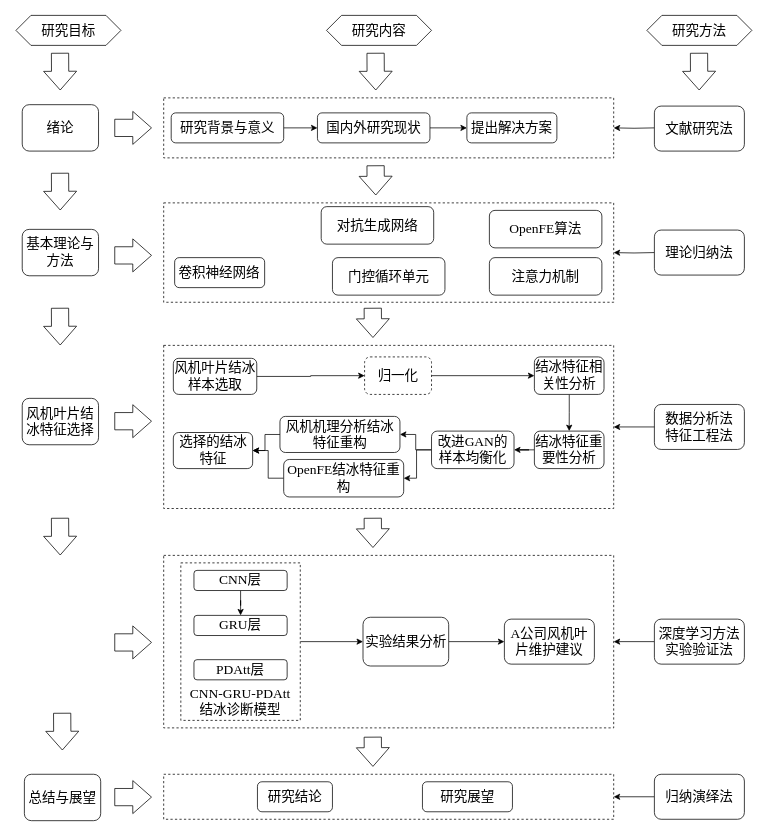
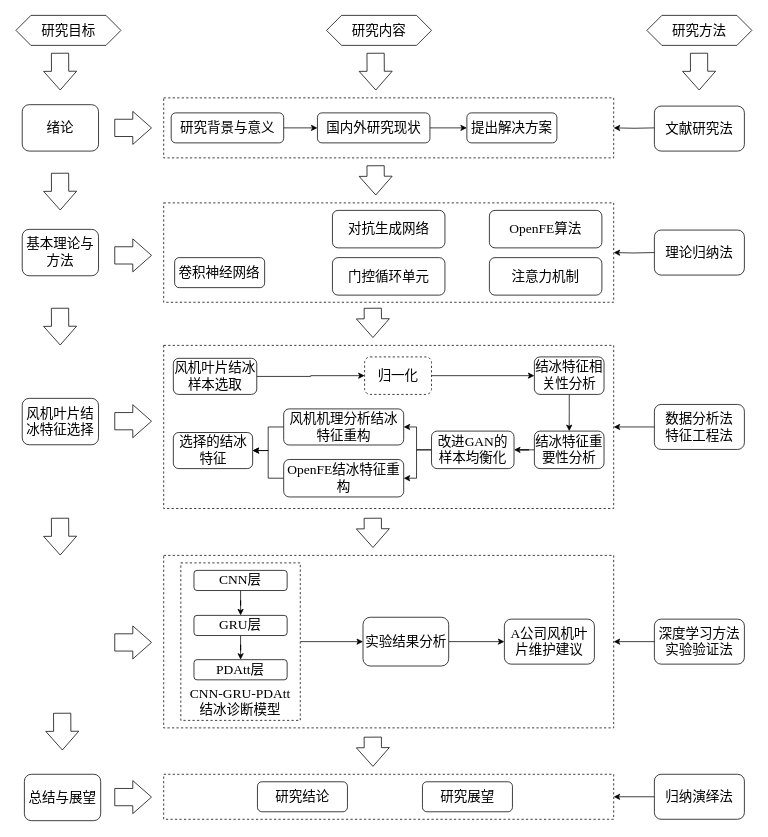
  <mxCell id="0" />
  <mxCell id="1" parent="0" />
  <mxCell id="2" value="" style="rounded=0;whiteSpace=wrap;html=1;dashed=1;" parent="1" vertex="1"><mxGeometry x="217.75" y="460" width="600" height="217.5" as="geometry" /></mxCell>
  <mxCell id="3" value="" style="rounded=0;whiteSpace=wrap;html=1;dashed=1;" parent="1" vertex="1"><mxGeometry x="217.75" y="740" width="600" height="230" as="geometry" /></mxCell>
  <mxCell id="4" style="edgeStyle=orthogonalEdgeStyle;rounded=0;orthogonalLoop=1;jettySize=auto;html=1;exitX=1;exitY=0.5;exitDx=0;exitDy=0;entryX=0;entryY=0.5;entryDx=0;entryDy=0;" parent="1" source="5" target="22" edge="1"><mxGeometry relative="1" as="geometry" /></mxCell>
  <mxCell id="5" value="" style="rounded=0;whiteSpace=wrap;html=1;dashed=1;" parent="1" vertex="1"><mxGeometry x="240.62" y="750" width="159.25" height="210" as="geometry" /></mxCell>
  <mxCell id="6" value="" style="rounded=0;whiteSpace=wrap;html=1;dashed=1;" parent="1" vertex="1"><mxGeometry x="217.75" y="1031.87" width="600" height="60" as="geometry" /></mxCell>
  <mxCell id="7" value="" style="rounded=0;whiteSpace=wrap;html=1;dashed=1;" parent="1" vertex="1"><mxGeometry x="217.75" y="270" width="600" height="132.5" as="geometry" /></mxCell>
  <mxCell id="8" value="" style="rounded=0;whiteSpace=wrap;html=1;dashed=1;" parent="1" vertex="1"><mxGeometry x="217.75" y="130" width="600" height="80" as="geometry" /></mxCell>
  <mxCell id="9" value="&lt;font face=&quot;SimSun&quot; style=&quot;font-size: 18px;&quot;&gt;研究目标&lt;/font&gt;" style="shape=hexagon;perimeter=hexagonPerimeter2;whiteSpace=wrap;html=1;fixedSize=1;" parent="1" vertex="1"><mxGeometry x="20.76" y="20" width="140" height="40" as="geometry" /></mxCell>
  <mxCell id="10" style="edgeStyle=orthogonalEdgeStyle;rounded=0;orthogonalLoop=1;jettySize=auto;html=1;entryX=0;entryY=0.5;entryDx=0;entryDy=0;" parent="1" source="11" target="14" edge="1"><mxGeometry relative="1" as="geometry" /></mxCell>
  <mxCell id="11" value="&lt;font face=&quot;SimSun&quot; style=&quot;font-size: 18px;&quot;&gt;研究背景与意义&lt;/font&gt;" style="rounded=1;whiteSpace=wrap;html=1;" parent="1" vertex="1"><mxGeometry x="227.75" y="150" width="150" height="40" as="geometry" /></mxCell>
  <mxCell id="12" value="&lt;span style=&quot;font-size: 18px;&quot;&gt;&lt;font face=&quot;SimSun&quot;&gt;提出解决方案&lt;/font&gt;&lt;/span&gt;" style="rounded=1;whiteSpace=wrap;html=1;" parent="1" vertex="1"><mxGeometry x="622" y="150" width="120" height="40" as="geometry" /></mxCell>
  <mxCell id="13" style="edgeStyle=orthogonalEdgeStyle;rounded=0;orthogonalLoop=1;jettySize=auto;html=1;" parent="1" source="14" target="12" edge="1"><mxGeometry relative="1" as="geometry" /></mxCell>
  <mxCell id="14" value="&lt;font face=&quot;SimSun&quot; style=&quot;font-size: 18px;&quot;&gt;国内外研究现状&lt;/font&gt;" style="rounded=1;whiteSpace=wrap;html=1;" parent="1" vertex="1"><mxGeometry x="422.75" y="150" width="150" height="40" as="geometry" /></mxCell>
  <mxCell id="15" value="&lt;font face=&quot;Times New Roman&quot; style=&quot;font-size: 18px;&quot;&gt;OpenFE&lt;/font&gt;&lt;font face=&quot;SimSun&quot; style=&quot;font-size: 18px;&quot;&gt;算法&lt;/font&gt;" style="rounded=1;whiteSpace=wrap;html=1;" parent="1" vertex="1"><mxGeometry x="652" y="280" width="150" height="50" as="geometry" /></mxCell>
  <mxCell id="16" value="&lt;span style=&quot;font-size: 18px;&quot;&gt;&lt;font face=&quot;SimSun&quot;&gt;卷积神经网络&lt;/font&gt;&lt;/span&gt;" style="rounded=1;whiteSpace=wrap;html=1;" parent="1" vertex="1"><mxGeometry x="232.37" y="343" width="120" height="40" as="geometry" /></mxCell>
  <mxCell id="17" value="&lt;span style=&quot;font-size: 18px;&quot;&gt;&lt;font face=&quot;SimSun&quot;&gt;门控循环单元&lt;/font&gt;&lt;/span&gt;" style="rounded=1;whiteSpace=wrap;html=1;" parent="1" vertex="1"><mxGeometry x="442.75" y="343" width="150" height="50" as="geometry" /></mxCell>
  <mxCell id="18" value="&lt;span style=&quot;font-size: 18px;&quot;&gt;&lt;font face=&quot;SimSun&quot;&gt;注意力机制&lt;/font&gt;&lt;/span&gt;" style="rounded=1;whiteSpace=wrap;html=1;" parent="1" vertex="1"><mxGeometry x="652" y="343" width="150" height="50" as="geometry" /></mxCell>
  <mxCell id="19" style="edgeStyle=orthogonalEdgeStyle;rounded=0;orthogonalLoop=1;jettySize=auto;html=1;entryX=1;entryY=0.5;entryDx=0;entryDy=0;" parent="1" source="20" target="42" edge="1"><mxGeometry relative="1" as="geometry" /></mxCell>
  <mxCell id="20" value="&lt;span style=&quot;font-size: 18px;&quot;&gt;&lt;font face=&quot;Times New Roman&quot;&gt;OpenFE&lt;/font&gt;&lt;font face=&quot;SimSun&quot;&gt;结冰特征重构&lt;/font&gt;&lt;/span&gt;" style="rounded=1;whiteSpace=wrap;html=1;" parent="1" vertex="1"><mxGeometry x="377.75" y="612.12" width="160" height="50" as="geometry" /></mxCell>
  <mxCell id="21" style="edgeStyle=orthogonalEdgeStyle;rounded=0;orthogonalLoop=1;jettySize=auto;html=1;entryX=0;entryY=0.5;entryDx=0;entryDy=0;" parent="1" source="22" target="28" edge="1"><mxGeometry relative="1" as="geometry" /></mxCell>
  <mxCell id="22" value="&lt;span style=&quot;font-size: 18px;&quot;&gt;&lt;font face=&quot;SimSun&quot;&gt;实验结果分析&lt;/font&gt;&lt;/span&gt;" style="rounded=1;whiteSpace=wrap;html=1;" parent="1" vertex="1"><mxGeometry x="483.5" y="822.5" width="114.25" height="65" as="geometry" /></mxCell>
- <mxCell id="23" value="&lt;span style=&quot;font-size: 18px;&quot;&gt;&lt;font face=&quot;宋体&quot;&gt;研究结论&lt;/font&gt;&lt;/span&gt;" style="rounded=1;whiteSpace=wrap;html=1;" parent="1" vertex="1"><mxGeometry x="342.75" y="1041.87" width="100" height="40" as="geometry" /></mxCell>
+ <mxCell id="23" value="&lt;span style=&quot;font-size: 18px;&quot;&gt;&lt;font face=&quot;宋体&quot;&gt;研究结论&lt;/font&gt;&lt;/span&gt;" style="rounded=1;whiteSpace=wrap;html=1;" parent="1" vertex="1"><mxGeometry x="342.75" y="1041.87" width="120" height="40" as="geometry" /></mxCell>
  <mxCell id="24" value="&lt;span style=&quot;font-size: 18px;&quot;&gt;&lt;font face=&quot;SimSun&quot;&gt;研究展望&lt;/font&gt;&lt;/span&gt;" style="rounded=1;whiteSpace=wrap;html=1;" parent="1" vertex="1"><mxGeometry x="562.75" y="1041.87" width="120" height="40" as="geometry" /></mxCell>
  <mxCell id="25" style="edgeStyle=orthogonalEdgeStyle;rounded=0;orthogonalLoop=1;jettySize=auto;html=1;entryX=1;entryY=0.5;entryDx=0;entryDy=0;" parent="1" source="26" target="42" edge="1"><mxGeometry relative="1" as="geometry" /></mxCell>
- <mxCell id="26" value="&lt;span style=&quot;font-size: 18px;&quot;&gt;&lt;font face=&quot;SimSun&quot;&gt;风机机理分析结冰特征重构&lt;/font&gt;&lt;/span&gt;" style="rounded=1;whiteSpace=wrap;html=1;" parent="1" vertex="1"><mxGeometry x="372.75" y="554.69" width="160" height="48.13" as="geometry" /></mxCell>
+ <mxCell id="26" value="&lt;span style=&quot;font-size: 18px;&quot;&gt;&lt;font face=&quot;SimSun&quot;&gt;风机机理分析结冰特征重构&lt;/font&gt;&lt;/span&gt;" style="rounded=1;whiteSpace=wrap;html=1;" parent="1" vertex="1"><mxGeometry x="377.75" y="544.69" width="160" height="48.13" as="geometry" /></mxCell>
  <mxCell id="27" value="&lt;span style=&quot;font-size: 18px;&quot;&gt;&lt;font face=&quot;Times New Roman&quot;&gt;CNN-GRU-PDAtt&lt;/font&gt;&lt;font face=&quot;SimSun&quot;&gt;结冰诊断模型&lt;/font&gt;&lt;/span&gt;" style="rounded=1;whiteSpace=wrap;html=1;opacity=0;" parent="1" vertex="1"><mxGeometry x="246.32" y="915" width="147.85" height="40" as="geometry" /></mxCell>
  <mxCell id="28" value="&lt;span style=&quot;font-size: 18px;&quot;&gt;&lt;font face=&quot;SimSun&quot;&gt;A公司风机叶片维护建议&lt;/font&gt;&lt;/span&gt;" style="rounded=1;whiteSpace=wrap;html=1;" parent="1" vertex="1"><mxGeometry x="672" y="825" width="120" height="60" as="geometry" /></mxCell>
  <mxCell id="29" value="&lt;span style=&quot;font-size: 18px;&quot;&gt;&lt;font face=&quot;SimSun&quot;&gt;风机叶片结冰特征选择&lt;/font&gt;&lt;/span&gt;" style="rounded=1;whiteSpace=wrap;html=1;" parent="1" vertex="1"><mxGeometry x="29.13" y="530.63" width="101.75" height="61.87" as="geometry" /></mxCell>
  <mxCell id="30" value="&lt;span style=&quot;font-size: 18px;&quot;&gt;&lt;font face=&quot;SimSun&quot;&gt;基本理论与方法&lt;/font&gt;&lt;/span&gt;" style="rounded=1;whiteSpace=wrap;html=1;" parent="1" vertex="1"><mxGeometry x="29.13" y="305.32" width="101.75" height="61.87" as="geometry" /></mxCell>
  <mxCell id="31" value="&lt;span style=&quot;font-size: 18px;&quot;&gt;&lt;font face=&quot;SimSun&quot;&gt;绪论&lt;/font&gt;&lt;/span&gt;" style="rounded=1;whiteSpace=wrap;html=1;" parent="1" vertex="1"><mxGeometry x="29.13" y="139.07" width="101.75" height="61.87" as="geometry" /></mxCell>
  <mxCell id="32" value="&lt;span style=&quot;font-size: 18px;&quot;&gt;&lt;font face=&quot;SimSun&quot;&gt;总结与展望&lt;/font&gt;&lt;/span&gt;" style="rounded=1;whiteSpace=wrap;html=1;" parent="1" vertex="1"><mxGeometry x="32" y="1031.87" width="101.75" height="61.87" as="geometry" /></mxCell>
  <mxCell id="33" value="" style="shape=flexArrow;endArrow=classic;html=1;rounded=0;width=23;endSize=7.98;" parent="1" edge="1"><mxGeometry width="50" height="50" relative="1" as="geometry"><mxPoint x="79.53" y="230" as="sourcePoint" /><mxPoint x="79.78" y="280" as="targetPoint" /></mxGeometry></mxCell>
  <mxCell id="34" value="" style="shape=flexArrow;endArrow=classic;html=1;rounded=0;width=23;endSize=7.98;" parent="1" edge="1"><mxGeometry width="50" height="50" relative="1" as="geometry"><mxPoint x="79.51" y="410" as="sourcePoint" /><mxPoint x="79.76" y="460" as="targetPoint" /></mxGeometry></mxCell>
  <mxCell id="35" value="" style="shape=flexArrow;endArrow=classic;html=1;rounded=0;width=23;endSize=7.98;" parent="1" edge="1"><mxGeometry width="50" height="50" relative="1" as="geometry"><mxPoint x="79.53" y="690" as="sourcePoint" /><mxPoint x="79.78" y="740" as="targetPoint" /></mxGeometry></mxCell>
  <mxCell id="36" value="" style="shape=flexArrow;endArrow=classic;html=1;rounded=0;width=23;endSize=7.98;" parent="1" edge="1"><mxGeometry width="50" height="50" relative="1" as="geometry"><mxPoint x="82.38" y="950" as="sourcePoint" /><mxPoint x="82.63" y="1000" as="targetPoint" /></mxGeometry></mxCell>
  <mxCell id="37" value="" style="shape=flexArrow;endArrow=classic;html=1;rounded=0;width=23;endSize=7.98;" parent="1" edge="1"><mxGeometry width="50" height="50" relative="1" as="geometry"><mxPoint x="152" y="170" as="sourcePoint" /><mxPoint x="202" y="170" as="targetPoint" /></mxGeometry></mxCell>
  <mxCell id="38" value="" style="shape=flexArrow;endArrow=classic;html=1;rounded=0;width=23;endSize=7.98;" parent="1" edge="1"><mxGeometry width="50" height="50" relative="1" as="geometry"><mxPoint x="152" y="340" as="sourcePoint" /><mxPoint x="202" y="340" as="targetPoint" /></mxGeometry></mxCell>
  <mxCell id="39" value="" style="shape=flexArrow;endArrow=classic;html=1;rounded=0;width=23;endSize=7.98;" parent="1" edge="1"><mxGeometry width="50" height="50" relative="1" as="geometry"><mxPoint x="152" y="561.09" as="sourcePoint" /><mxPoint x="202" y="561.09" as="targetPoint" /></mxGeometry></mxCell>
  <mxCell id="40" value="" style="shape=flexArrow;endArrow=classic;html=1;rounded=0;width=23;endSize=7.98;" parent="1" edge="1"><mxGeometry width="50" height="50" relative="1" as="geometry"><mxPoint x="152" y="856.07" as="sourcePoint" /><mxPoint x="202" y="856.07" as="targetPoint" /></mxGeometry></mxCell>
  <mxCell id="41" value="" style="shape=flexArrow;endArrow=classic;html=1;rounded=0;width=23;endSize=7.98;" parent="1" edge="1"><mxGeometry width="50" height="50" relative="1" as="geometry"><mxPoint x="152" y="1062.31" as="sourcePoint" /><mxPoint x="202" y="1062.31" as="targetPoint" /></mxGeometry></mxCell>
  <mxCell id="42" value="&lt;span style=&quot;font-size: 18px;&quot;&gt;&lt;font face=&quot;SimSun&quot;&gt;选择的结冰特征&lt;/font&gt;&lt;/span&gt;" style="rounded=1;whiteSpace=wrap;html=1;" parent="1" vertex="1"><mxGeometry x="230.62" y="576.18" width="105.75" height="48.13" as="geometry" /></mxCell>
- <mxCell id="43" value="&lt;span style=&quot;font-size: 18px;&quot;&gt;&lt;font face=&quot;SimSun&quot;&gt;对抗生成网络&lt;/font&gt;&lt;/span&gt;" style="rounded=1;whiteSpace=wrap;html=1;" parent="1" vertex="1"><mxGeometry x="427.75" y="275" width="150" height="50" as="geometry" /></mxCell>
+ <mxCell id="43" value="&lt;span style=&quot;font-size: 18px;&quot;&gt;&lt;font face=&quot;SimSun&quot;&gt;对抗生成网络&lt;/font&gt;&lt;/span&gt;" style="rounded=1;whiteSpace=wrap;html=1;" parent="1" vertex="1"><mxGeometry x="442.75" y="280" width="150" height="50" as="geometry" /></mxCell>
  <mxCell id="44" value="" style="shape=flexArrow;endArrow=classic;html=1;rounded=0;width=23;endSize=7.98;" parent="1" edge="1"><mxGeometry width="50" height="50" relative="1" as="geometry"><mxPoint x="79.53" y="70" as="sourcePoint" /><mxPoint x="79.78" y="120" as="targetPoint" /></mxGeometry></mxCell>
  <mxCell id="45" value="" style="shape=flexArrow;endArrow=classic;html=1;rounded=0;width=23;endSize=7.98;" parent="1" edge="1"><mxGeometry width="50" height="50" relative="1" as="geometry"><mxPoint x="500.28" y="70" as="sourcePoint" /><mxPoint x="500.53" y="120" as="targetPoint" /></mxGeometry></mxCell>
  <mxCell id="46" value="" style="shape=flexArrow;endArrow=classic;html=1;rounded=0;width=23;endSize=7.98;" parent="1" edge="1"><mxGeometry width="50" height="50" relative="1" as="geometry"><mxPoint x="500.28" y="220" as="sourcePoint" /><mxPoint x="500.53" y="260" as="targetPoint" /></mxGeometry></mxCell>
  <mxCell id="47" value="" style="shape=flexArrow;endArrow=classic;html=1;rounded=0;width=23;endSize=7.98;" parent="1" edge="1"><mxGeometry width="50" height="50" relative="1" as="geometry"><mxPoint x="496.52" y="410" as="sourcePoint" /><mxPoint x="496.77" y="450" as="targetPoint" /></mxGeometry></mxCell>
  <mxCell id="48" value="" style="shape=flexArrow;endArrow=classic;html=1;rounded=0;width=23;endSize=7.98;" parent="1" edge="1"><mxGeometry width="50" height="50" relative="1" as="geometry"><mxPoint x="496.52" y="690" as="sourcePoint" /><mxPoint x="496.77" y="730" as="targetPoint" /></mxGeometry></mxCell>
  <mxCell id="49" value="" style="shape=flexArrow;endArrow=classic;html=1;rounded=0;width=23;endSize=7.98;" parent="1" edge="1"><mxGeometry width="50" height="50" relative="1" as="geometry"><mxPoint x="496.52" y="981.87" as="sourcePoint" /><mxPoint x="496.77" y="1021.87" as="targetPoint" /></mxGeometry></mxCell>
  <mxCell id="50" value="&lt;span style=&quot;font-size: 18px;&quot;&gt;&lt;font face=&quot;Times New Roman&quot;&gt;PDAtt&lt;/font&gt;&lt;font face=&quot;SimSun&quot;&gt;层&lt;/font&gt;&lt;/span&gt;" style="rounded=1;whiteSpace=wrap;html=1;" parent="1" vertex="1"><mxGeometry x="258.12" y="879.07" width="124.25" height="26.87" as="geometry" /></mxCell>
+ <mxCell id="51" style="edgeStyle=orthogonalEdgeStyle;rounded=0;orthogonalLoop=1;jettySize=auto;html=1;" parent="1" source="52" target="50" edge="1"><mxGeometry relative="1" as="geometry" /></mxCell>
  <mxCell id="52" value="&lt;span style=&quot;font-size: 18px;&quot;&gt;&lt;font face=&quot;Times New Roman&quot;&gt;GRU&lt;/font&gt;&lt;font face=&quot;SimSun&quot;&gt;层&lt;/font&gt;&lt;/span&gt;" style="rounded=1;whiteSpace=wrap;html=1;" parent="1" vertex="1"><mxGeometry x="258.12" y="820" width="124.25" height="26.87" as="geometry" /></mxCell>
  <mxCell id="53" style="edgeStyle=orthogonalEdgeStyle;rounded=0;orthogonalLoop=1;jettySize=auto;html=1;" parent="1" source="54" target="52" edge="1"><mxGeometry relative="1" as="geometry" /></mxCell>
  <mxCell id="54" value="&lt;span style=&quot;font-size: 18px;&quot;&gt;&lt;font face=&quot;Times New Roman&quot;&gt;CNN&lt;/font&gt;&lt;font face=&quot;SimSun&quot;&gt;层&lt;/font&gt;&lt;/span&gt;" style="rounded=1;whiteSpace=wrap;html=1;" parent="1" vertex="1"><mxGeometry x="258.12" y="760" width="124.25" height="26.87" as="geometry" /></mxCell>
  <mxCell id="55" style="edgeStyle=orthogonalEdgeStyle;rounded=0;orthogonalLoop=1;jettySize=auto;html=1;entryX=1;entryY=0.5;entryDx=0;entryDy=0;" parent="1" source="57" target="26" edge="1"><mxGeometry relative="1" as="geometry" /></mxCell>
  <mxCell id="56" style="edgeStyle=orthogonalEdgeStyle;rounded=0;orthogonalLoop=1;jettySize=auto;html=1;entryX=1;entryY=0.5;entryDx=0;entryDy=0;" parent="1" source="57" target="20" edge="1"><mxGeometry relative="1" as="geometry" /></mxCell>
  <mxCell id="57" value="&lt;span style=&quot;font-size: 18px;&quot;&gt;&lt;font face=&quot;SimSun&quot;&gt;改进&lt;/font&gt;&lt;font face=&quot;Times New Roman&quot;&gt;GAN&lt;/font&gt;&lt;font face=&quot;SimSun&quot;&gt;的样本均衡化&lt;/font&gt;&lt;/span&gt;" style="rounded=1;whiteSpace=wrap;html=1;" parent="1" vertex="1"><mxGeometry x="574.87" y="574.31" width="110" height="50" as="geometry" /></mxCell>
  <mxCell id="58" style="edgeStyle=orthogonalEdgeStyle;rounded=0;orthogonalLoop=1;jettySize=auto;html=1;entryX=0.5;entryY=0;entryDx=0;entryDy=0;" parent="1" source="59" target="65" edge="1"><mxGeometry relative="1" as="geometry" /></mxCell>
  <mxCell id="59" value="&lt;span style=&quot;font-size: 18px;&quot;&gt;&lt;font face=&quot;SimSun&quot;&gt;结冰特征相关性分析&lt;/font&gt;&lt;/span&gt;" style="rounded=1;whiteSpace=wrap;html=1;" parent="1" vertex="1"><mxGeometry x="712" y="475.38" width="92.87" height="50" as="geometry" /></mxCell>
  <mxCell id="60" style="edgeStyle=orthogonalEdgeStyle;rounded=0;orthogonalLoop=1;jettySize=auto;html=1;entryX=0;entryY=0.5;entryDx=0;entryDy=0;" edge="1" parent="1" source="61" target="63"><mxGeometry relative="1" as="geometry" /></mxCell>
  <mxCell id="61" value="&lt;span style=&quot;font-size: 18px;&quot;&gt;&lt;font face=&quot;SimSun&quot;&gt;风机叶片结冰样本选取&lt;/font&gt;&lt;/span&gt;" style="rounded=1;whiteSpace=wrap;html=1;" parent="1" vertex="1"><mxGeometry x="230.62" y="477.25" width="111.24" height="48.13" as="geometry" /></mxCell>
  <mxCell id="62" style="edgeStyle=orthogonalEdgeStyle;rounded=0;orthogonalLoop=1;jettySize=auto;html=1;entryX=0;entryY=0.5;entryDx=0;entryDy=0;" parent="1" source="63" target="59" edge="1"><mxGeometry relative="1" as="geometry" /></mxCell>
  <mxCell id="63" value="&lt;span style=&quot;font-size: 18px;&quot;&gt;&lt;font face=&quot;SimSun&quot;&gt;归一化&lt;/font&gt;&lt;/span&gt;" style="rounded=1;whiteSpace=wrap;html=1;dashed=1;" parent="1" vertex="1"><mxGeometry x="485.62" y="475.38" width="89.25" height="50" as="geometry" /></mxCell>
  <mxCell id="64" style="edgeStyle=orthogonalEdgeStyle;rounded=0;orthogonalLoop=1;jettySize=auto;html=1;entryX=1;entryY=0.5;entryDx=0;entryDy=0;" parent="1" source="65" target="57" edge="1"><mxGeometry relative="1" as="geometry" /></mxCell>
  <mxCell id="65" value="&lt;span style=&quot;font-size: 18px;&quot;&gt;&lt;font face=&quot;SimSun&quot;&gt;结冰特征重要性分析&lt;/font&gt;&lt;/span&gt;" style="rounded=1;whiteSpace=wrap;html=1;" parent="1" vertex="1"><mxGeometry x="712" y="574.31" width="92.87" height="50" as="geometry" /></mxCell>
  <mxCell id="66" value="&lt;font face=&quot;SimSun&quot; style=&quot;font-size: 18px;&quot;&gt;研究内容&lt;/font&gt;" style="shape=hexagon;perimeter=hexagonPerimeter2;whiteSpace=wrap;html=1;fixedSize=1;" vertex="1" parent="1"><mxGeometry x="434.87" y="20" width="140" height="40" as="geometry" /></mxCell>
  <mxCell id="67" value="&lt;font face=&quot;SimSun&quot; style=&quot;font-size: 18px;&quot;&gt;研究方法&lt;/font&gt;" style="shape=hexagon;perimeter=hexagonPerimeter2;whiteSpace=wrap;html=1;fixedSize=1;" vertex="1" parent="1"><mxGeometry x="862" y="20" width="140" height="40" as="geometry" /></mxCell>
  <mxCell id="68" style="edgeStyle=orthogonalEdgeStyle;rounded=0;orthogonalLoop=1;jettySize=auto;html=1;entryX=1;entryY=0.5;entryDx=0;entryDy=0;" edge="1" parent="1" target="8"><mxGeometry relative="1" as="geometry"><mxPoint x="872" y="170" as="sourcePoint" /></mxGeometry></mxCell>
  <mxCell id="69" style="edgeStyle=orthogonalEdgeStyle;rounded=0;orthogonalLoop=1;jettySize=auto;html=1;" edge="1" parent="1" target="7"><mxGeometry relative="1" as="geometry"><mxPoint x="872" y="336.25" as="sourcePoint" /></mxGeometry></mxCell>
  <mxCell id="70" style="edgeStyle=orthogonalEdgeStyle;rounded=0;orthogonalLoop=1;jettySize=auto;html=1;entryX=1;entryY=0.5;entryDx=0;entryDy=0;" edge="1" parent="1" source="71" target="3"><mxGeometry relative="1" as="geometry" /></mxCell>
  <mxCell id="71" value="&lt;span style=&quot;font-size: 18px;&quot;&gt;&lt;font face=&quot;SimSun&quot;&gt;深度学习方法&lt;/font&gt;&lt;/span&gt;&lt;div&gt;&lt;span style=&quot;font-size: 18px;&quot;&gt;&lt;font face=&quot;SimSun&quot;&gt;实验验证法&lt;/font&gt;&lt;/span&gt;&lt;/div&gt;" style="rounded=1;whiteSpace=wrap;html=1;" vertex="1" parent="1"><mxGeometry x="872" y="825" width="120" height="60" as="geometry" /></mxCell>
  <mxCell id="72" style="edgeStyle=orthogonalEdgeStyle;rounded=0;orthogonalLoop=1;jettySize=auto;html=1;entryX=1;entryY=0.5;entryDx=0;entryDy=0;" edge="1" parent="1" source="73" target="6"><mxGeometry relative="1" as="geometry" /></mxCell>
  <mxCell id="73" value="&lt;span style=&quot;font-size: 18px;&quot;&gt;&lt;font face=&quot;SimSun&quot;&gt;归纳演绎法&lt;/font&gt;&lt;/span&gt;" style="rounded=1;whiteSpace=wrap;html=1;" vertex="1" parent="1"><mxGeometry x="872" y="1031.87" width="120" height="60" as="geometry" /></mxCell>
  <mxCell id="74" value="&lt;span style=&quot;font-size: 18px;&quot;&gt;&lt;font face=&quot;SimSun&quot;&gt;数据分析法&lt;/font&gt;&lt;/span&gt;&lt;div&gt;&lt;span style=&quot;font-size: 18px;&quot;&gt;&lt;font face=&quot;SimSun&quot;&gt;特征工程法&lt;/font&gt;&lt;/span&gt;&lt;/div&gt;" style="rounded=1;whiteSpace=wrap;html=1;" vertex="1" parent="1"><mxGeometry x="872" y="538.75" width="120" height="60" as="geometry" /></mxCell>
  <mxCell id="75" style="edgeStyle=orthogonalEdgeStyle;rounded=0;orthogonalLoop=1;jettySize=auto;html=1;entryX=1;entryY=0.5;entryDx=0;entryDy=0;" edge="1" parent="1" source="74" target="2"><mxGeometry relative="1" as="geometry" /></mxCell>
  <mxCell id="76" value="" style="shape=flexArrow;endArrow=classic;html=1;rounded=0;width=23;endSize=7.98;" edge="1" parent="1"><mxGeometry width="50" height="50" relative="1" as="geometry"><mxPoint x="931.5" y="70" as="sourcePoint" /><mxPoint x="931.75" y="120" as="targetPoint" /></mxGeometry></mxCell>
  <mxCell id="77" value="&lt;span style=&quot;font-size: 18px;&quot;&gt;&lt;font face=&quot;SimSun&quot;&gt;文献研究法&lt;/font&gt;&lt;/span&gt;" style="rounded=1;whiteSpace=wrap;html=1;" vertex="1" parent="1"><mxGeometry x="872" y="140.94" width="120" height="60" as="geometry" /></mxCell>
  <mxCell id="78" value="&lt;span style=&quot;font-size: 18px;&quot;&gt;&lt;font face=&quot;SimSun&quot;&gt;理论归纳法&lt;/font&gt;&lt;/span&gt;" style="rounded=1;whiteSpace=wrap;html=1;" vertex="1" parent="1"><mxGeometry x="872" y="306.25" width="120" height="60" as="geometry" /></mxCell>
